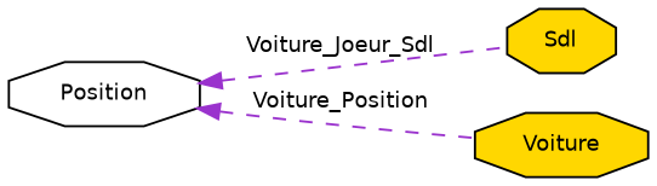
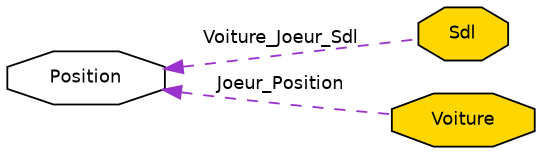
  digraph {
    rankdir=LR
    node [color=black fillcolor=gold fontname=Helvetica fontsize=10 shape=octagon style=filled]
    edge [color=darkorchid3 dir=back fontname=Helvetica fontsize=10 labelfontname=Helvetica labelfontsize=10 style=dashed]
    n1 [fontcolor=black height=0.2 label=Sdl width=0.4]
    n2 [height=0.2 label=Voiture width=0.4]
    n3 [fillcolor=white height=0.2 label=Position width=0.4]
    n3 -> n1 [label=" Voiture_Joeur_Sdl"]
-   n3 -> n2 [label=" Voiture_Position"]
+   n3 -> n2 [label=" Joeur_Position"]
  }
